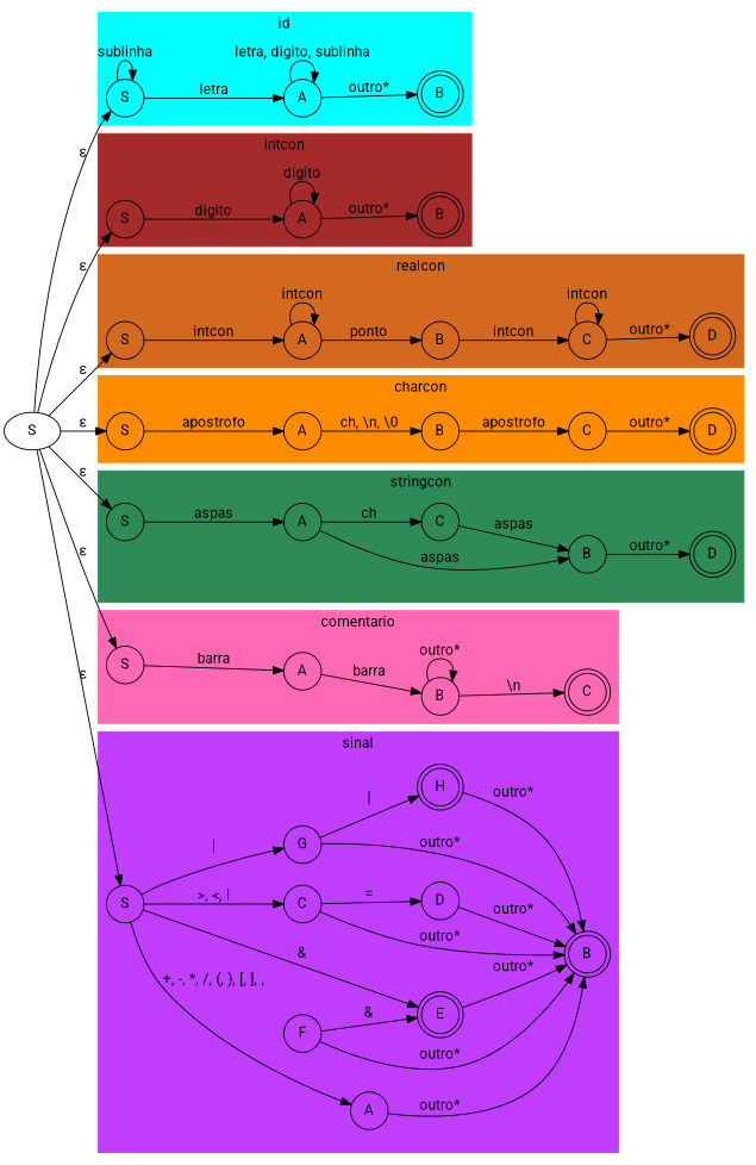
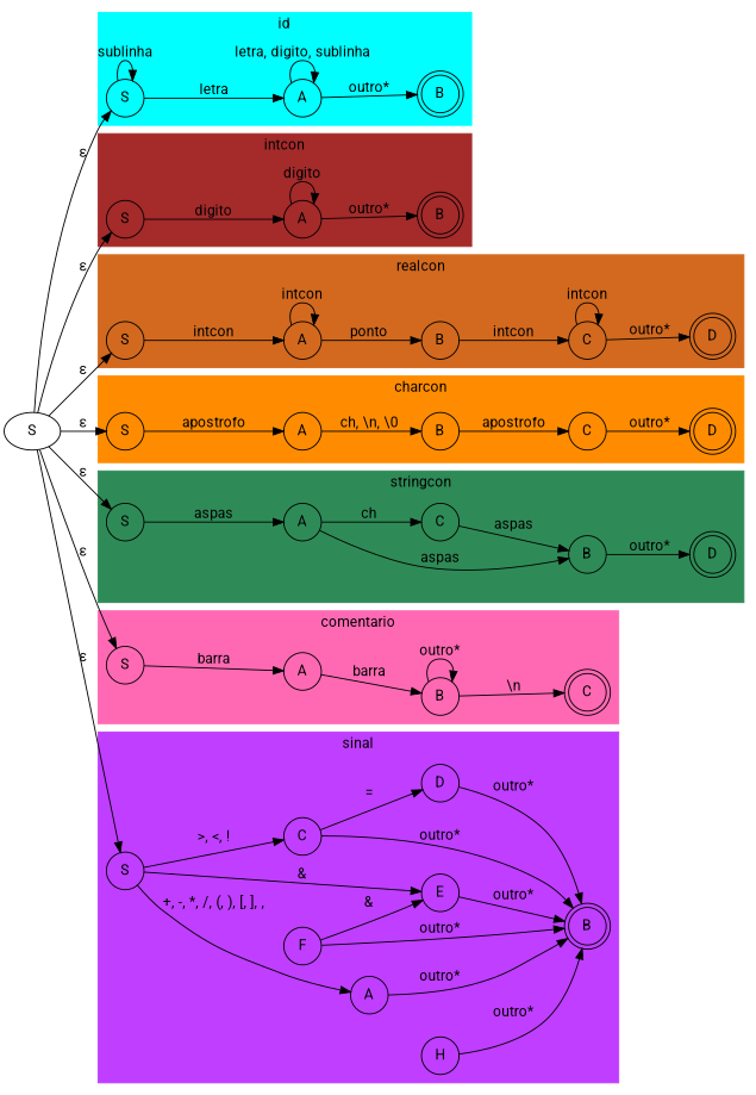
  digraph {
    fontname=Roboto
    rankdir=LR
    node [fontname=Roboto shape=circle]
    edge [fontname=Roboto]
    n1 [label=S]
    n2 [label=A]
    n3 [label=B shape=doublecircle]
    n4 [label=S]
    n5 [label=A]
    n6 [label=B shape=doublecircle]
    n7 [label=S]
    n8 [label=A]
    n9 [label=B]
    n10 [label=C]
    n11 [label=D shape=doublecircle]
    n12 [label=S]
    n13 [label=A]
    n14 [label=B]
    n15 [label=C]
    n16 [label=D shape=doublecircle]
    n17 [label=S]
    n18 [label=A]
    n19 [label=B]
    n20 [label=C]
    n21 [label=D shape=doublecircle]
    n22 [label=S]
    n23 [label=A]
    n24 [label=B]
    n25 [label=C shape=doublecircle]
    n26 [label=S]
    n27 [label=A]
    n28 [label=C]
-   n29 [label=E shape=doublecircle]
-   n30 [label=G]
+   n29 [label=E]
    n31 [label=B shape=doublecircle]
    n32 [label=D]
    n33 [label=F]
-   n34 [label=H shape=doublecircle]
+   n34 [label=H]
    S [shape=""]
    subgraph cluster_1 {
      color=aqua
      label=id
      style=filled
      n1
      n2
      n3
    }
    subgraph cluster_2 {
      color=brown
      label=intcon
      style=filled
      n4
      n5
      n6
    }
    subgraph cluster_3 {
      color=chocolate
      label=realcon
      style=filled
      n7
      n8
      n9
      n10
      n11
    }
    subgraph cluster_4 {
      color=darkorange
      label=charcon
      style=filled
      n12
      n13
      n14
      n15
      n16
    }
    subgraph cluster_5 {
      color=seagreen
      label=stringcon
      style=filled
      n17
      n18
      n19
      n20
      n21
    }
    subgraph cluster_6 {
      color=hotpink
      label=comentario
      style=filled
      n22
      n23
      n24
      n25
    }
    subgraph cluster_7 {
      color=darkorchid1
      label=sinal
      style=filled
      n26
      n27
      n28
      n29
-     n30
      n31
      n32
      n33
      n34
    }
    n1 -> n1 [label=sublinha]
    n1 -> n2 [label=letra]
    n2 -> n2 [label="letra, digito, sublinha"]
    n2 -> n3 [label="outro*"]
    n4 -> n5 [label=digito]
    n5 -> n5 [label=digito]
    n5 -> n6 [label="outro*"]
    n7 -> n8 [label=intcon]
    n8 -> n8 [label=intcon]
    n8 -> n9 [label=ponto]
    n9 -> n10 [label=intcon]
    n10 -> n10 [label=intcon]
    n10 -> n11 [label="outro*"]
    n12 -> n13 [label=apostrofo]
    n13 -> n14 [label="ch, \\n, \\0"]
    n14 -> n15 [label=apostrofo]
    n15 -> n16 [label="outro*"]
    n17 -> n18 [label=aspas]
    n18 -> n19 [label=aspas]
    n18 -> n20 [label=ch]
    n19 -> n21 [label="outro*"]
    n20 -> n19 [label=aspas]
    n22 -> n23 [label=barra]
    n23 -> n24 [label=barra]
    n24 -> n24 [label="outro*"]
    n24 -> n25 [label="\\n"]
    n26 -> n27 [label="+, -, *, /, (, ), [, ], ,"]
    n26 -> n28 [label=">, <, !"]
    n26 -> n29 [label="&"]
-   n26 -> n30 [label="|"]
    n27 -> n31 [label="outro*"]
    n28 -> n31 [label="outro*"]
    n28 -> n32 [label="="]
    n29 -> n31 [label="outro*"]
-   n30 -> n31 [label="outro*"]
-   n30 -> n34 [label="|"]
    n32 -> n31 [label="outro*"]
    n33 -> n29 [label="&"]
    n33 -> n31 [label="outro*"]
    n34 -> n31 [label="outro*"]
    S -> n1 [label="ε"]
    S -> n4 [label="ε"]
    S -> n7 [label="ε"]
    S -> n12 [label="ε"]
    S -> n17 [label="ε"]
    S -> n22 [label="ε"]
    S -> n26 [label="ε"]
  }
